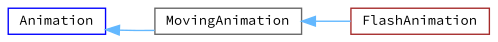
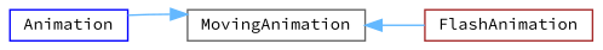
  digraph {
    fontname="Source Code Pro"
    rankdir=LR
    node [fillcolor=white fontname="Source Code Pro" fontsize=10 shape=box style=filled]
    edge [color=steelblue1 dir=back fontname="Source Code Pro" fontsize=10 labelfontname=Helvetica labelfontsize=10 style=solid]
    n1 [color=blue height=0.2 label=Animation width=0.4]
    n2 [color=gray40 height=0.2 label=MovingAnimation width=0.4]
    n3 [color=brown height=0.2 label=FlashAnimation width=0.4]
-   n1 -> n2
+   n2 -> n1
    n2 -> n3
  }
